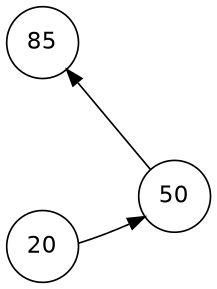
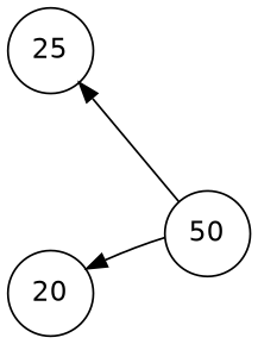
  digraph {
    fontname=Helvetica
    rankdir=LR
    node [fontname=Helvetica shape=circle]
    edge [fontname=Helvetica style=invis]
    m [style=invis width=0.1]
-   25 [width=0.6 label=85]
+   25 [width=0.6]
    20 [width=0.6]
    n4 [label=50 width=0.6]
    subgraph sub_1 {
      rank=same
      m
      25
      20
    }
    m -> 20
    25 -> m
    n4 -> m
    n4 -> 25 [style=""]
-   20 -> n4 [style=""]
+   n4 -> 20 [style=""]
  }
